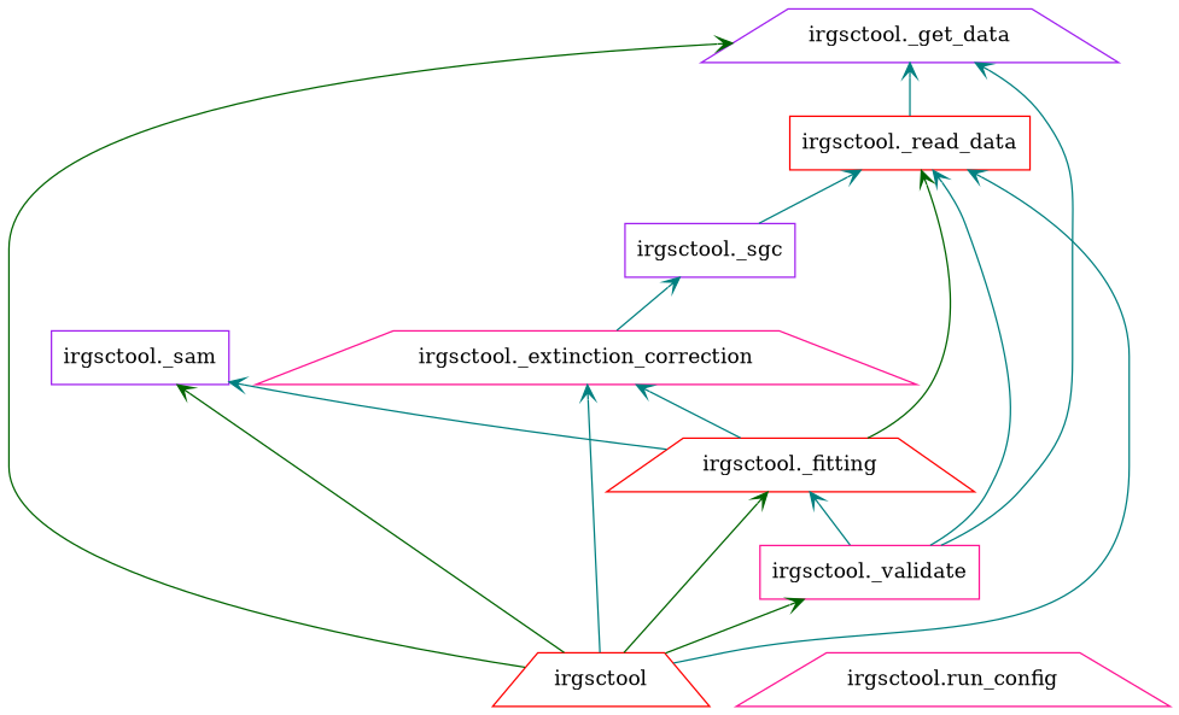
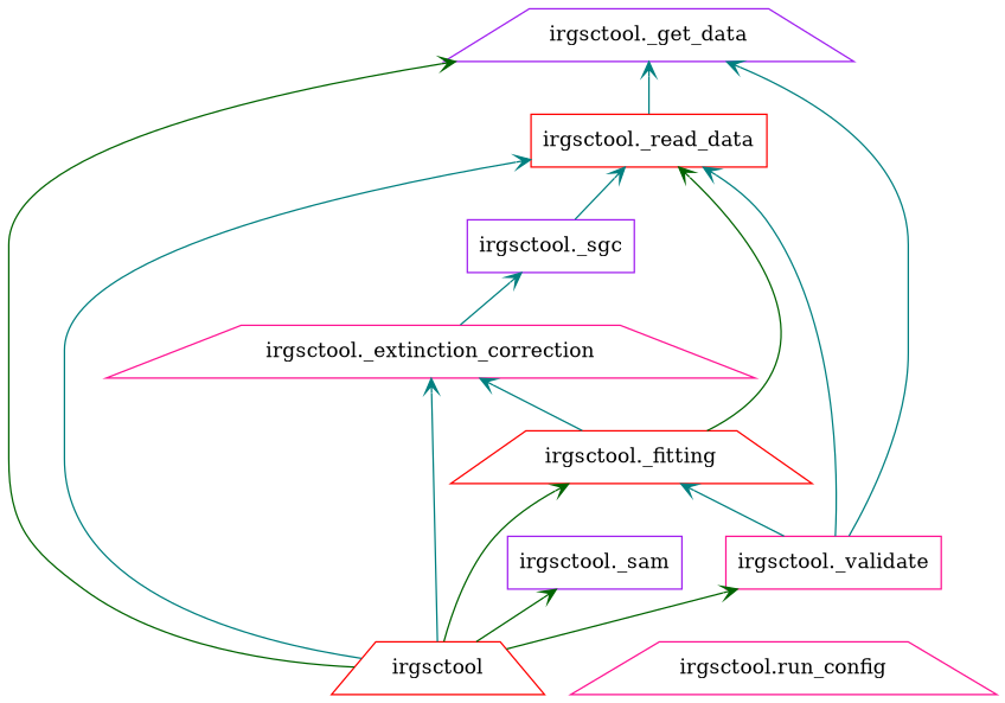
  digraph {
    rankdir=BT
    node [color=red shape=trapezium style=solid]
    edge [arrowhead=open arrowtail=none color=teal]
    n1 [label=irgsctool]
    n2 [color=deeppink label="irgsctool._extinction_correction"]
    n3 [label="irgsctool._fitting"]
    n4 [color=purple label="irgsctool._get_data"]
    n5 [label="irgsctool._read_data" shape=box]
    n6 [color=purple label="irgsctool._sam" shape=box]
    n7 [color=deeppink label="irgsctool._validate" shape=box]
    n8 [color=purple label="irgsctool._sgc" shape=box]
    n9 [color=deeppink label="irgsctool.run_config"]
    n1 -> n2
    n1 -> n3 [color=darkgreen]
    n1 -> n4 [color=darkgreen]
    n1 -> n5
    n1 -> n6 [color=darkgreen]
    n1 -> n7 [color=darkgreen]
    n2 -> n8
    n3 -> n2
    n3 -> n5 [color=darkgreen]
-   n3 -> n6
    n5 -> n4
    n7 -> n3
    n7 -> n4
    n7 -> n5
    n8 -> n5
  }
